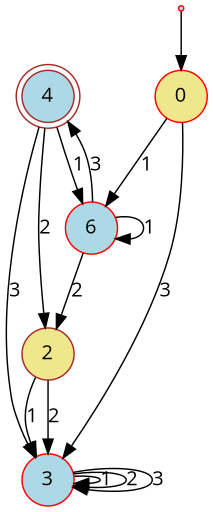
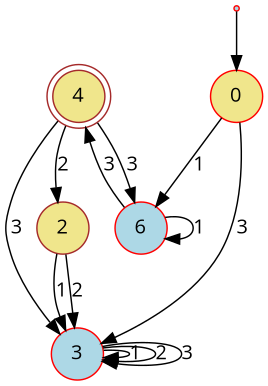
  digraph {
    fontname="Open Sans"
    node [color=red fillcolor=khaki fontname="Open Sans" shape=circle style=filled]
    edge [fontname="Open Sans"]
-   4 [color=brown fillcolor=lightblue shape=doublecircle]
+   4 [color=brown shape=doublecircle]
    n2 [fillcolor=lightblue label=6]
    2 [color=brown]
    3 [fillcolor=lightblue]
    qi [fillcolor=lightblue shape=point]
    0
-   4 -> n2 [label=1]
+   4 -> n2 [label=3]
    4 -> 2 [label=2]
    4 -> 3 [label=3]
    n2 -> 4 [label=3]
    n2 -> n2 [label=1]
-   n2 -> 2 [label=2]
    2 -> 3 [label=1]
    2 -> 3 [label=2]
    3 -> 3 [label=1]
    3 -> 3 [label=2]
    3 -> 3 [label=3]
    qi -> 0
    0 -> n2 [label=1]
    0 -> 3 [label=3]
  }
